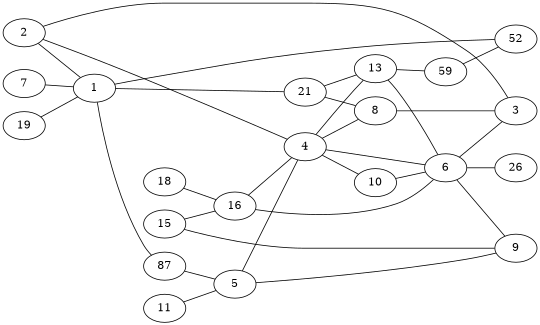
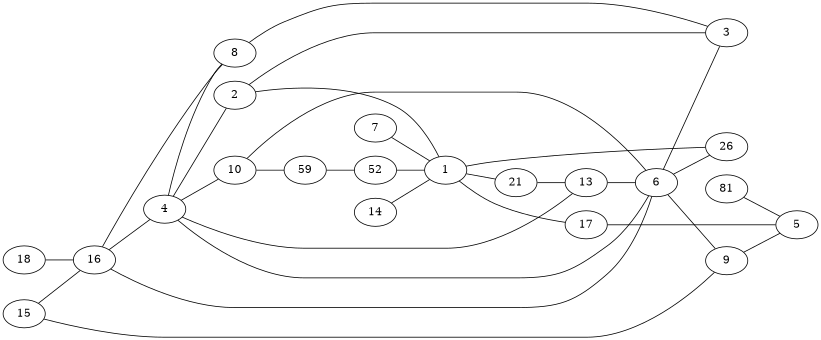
  graph {
    rankdir=LR
    2
    1
-   17 [label=87]
+   17
    21
    5
    8
    13
    3
    4
    6
    10
    9
    n13 [label=26]
    n14 [label=59]
    7
    n16 [label=52]
-   11
-   14 [label=19]
+   11 [label=81]
+   14
    15
    16
    18
    2 -- 1
    1 -- 17
    1 -- 21
    17 -- 5
-   21 -- 8
+   16 -- 8
    21 -- 13
-   5 -- 4
    8 -- 3
    13 -- 6
    3 -- 2
    4 -- 2
    4 -- 8
    4 -- 13
    4 -- 6
    4 -- 10
    6 -- 3
    6 -- 9
    6 -- n13
    10 -- 6
-   13 -- n14
+   10 -- n14
    9 -- 5
+   n13 -- 1
    n14 -- n16
    7 -- 1
    n16 -- 1
    11 -- 5
    14 -- 1
    15 -- 9
    15 -- 16
    16 -- 4
    16 -- 6
    18 -- 16
  }
